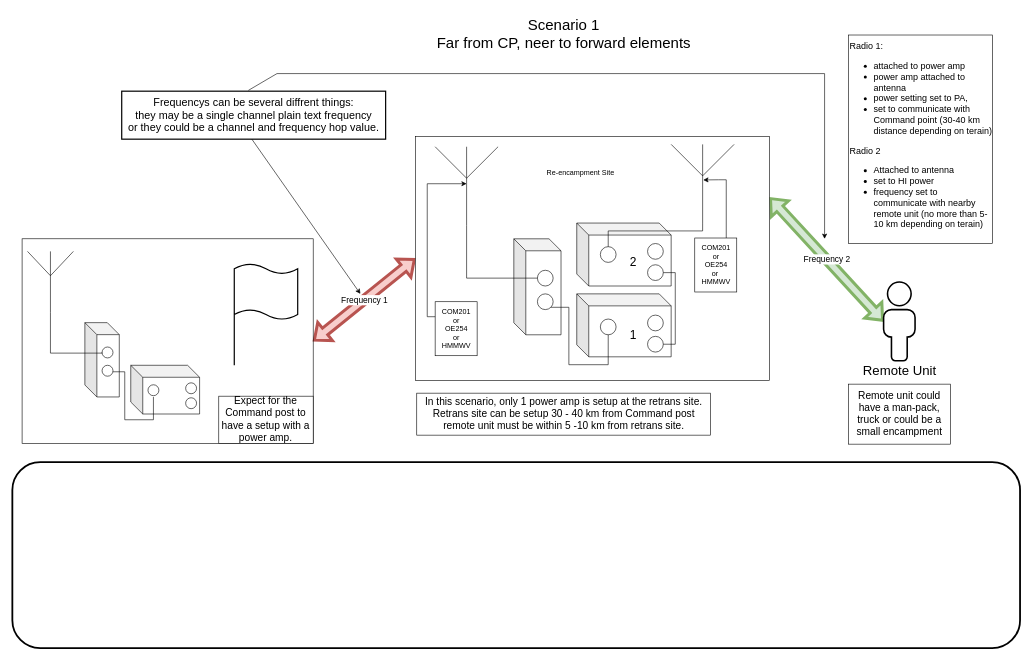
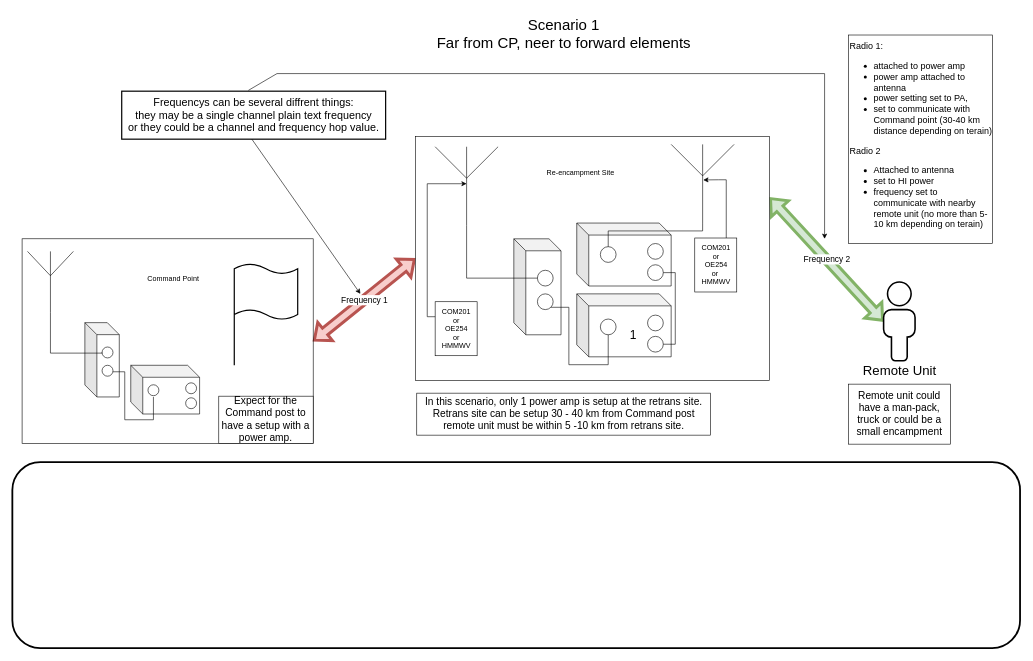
  <mxCell id="0" />
  <mxCell id="1" parent="0" />
  <mxCell id="2" value="&lt;font style=&quot;font-size: 25px;&quot;&gt;Scenario 1&lt;br style=&quot;&quot;&gt;Far from CP, neer to forward elements&lt;/font&gt;" style="text;html=1;align=center;verticalAlign=middle;resizable=0;points=[];autosize=1;strokeColor=none;fillColor=none;" parent="1" vertex="1"><mxGeometry x="714.21" y="20" width="450" height="70" as="geometry" /></mxCell>
  <mxCell id="3" value="&lt;font style=&quot;font-size: 18px;&quot;&gt;Frequencys can be several diffrent things:&lt;br&gt;they may be a single channel plain text frequency&lt;br&gt;or they could be a channel and frequency hop value.&lt;/font&gt;" style="text;html=1;align=center;verticalAlign=middle;resizable=0;points=[];autosize=1;strokeColor=default;fillColor=none;strokeWidth=2;container=0;" parent="1" vertex="1"><mxGeometry x="202.333" y="151.516" width="440" height="80" as="geometry" /></mxCell>
  <mxCell id="4" value="In this scenario, only 1 power amp is setup at the retrans site.&lt;br style=&quot;font-size: 17px;&quot;&gt;Retrans site can be setup 30 - 40 km from Command post&lt;br style=&quot;font-size: 17px;&quot;&gt;remote unit must be within 5 -10 km from retrans site." style="text;html=1;align=center;verticalAlign=middle;resizable=0;points=[];autosize=1;strokeColor=default;fillColor=none;container=0;fontSize=17;" parent="1" vertex="1"><mxGeometry x="694.207" y="654.949" width="490" height="70" as="geometry" /></mxCell>
  <mxCell id="5" value="" style="endArrow=classic;html=1;rounded=0;exitX=0.48;exitY=-0.017;exitDx=0;exitDy=0;exitPerimeter=0;strokeWidth=1;" parent="1" source="3" edge="1"><mxGeometry width="50" height="50" relative="1" as="geometry"><mxPoint x="351.033" y="122.166" as="sourcePoint" /><mxPoint x="1374.131" y="397.616" as="targetPoint" /><Array as="points"><mxPoint x="461.212" y="122.166" /><mxPoint x="1374.131" y="122.166" /></Array></mxGeometry></mxCell>
  <mxCell id="6" value="" style="endArrow=classic;html=1;rounded=0;exitX=0.493;exitY=1;exitDx=0;exitDy=0;exitPerimeter=0;strokeWidth=1;" parent="1" source="3" edge="1"><mxGeometry width="50" height="50" relative="1" as="geometry"><mxPoint x="469.082" y="384.499" as="sourcePoint" /><mxPoint x="600.249" y="489.433" as="targetPoint" /></mxGeometry></mxCell>
  <mxCell id="7" value="Radio 1: &lt;br style=&quot;font-size: 15px;&quot;&gt;&lt;ul style=&quot;font-size: 15px;&quot;&gt;&lt;li style=&quot;font-size: 15px;&quot;&gt;attached to power amp&lt;/li&gt;&lt;li style=&quot;font-size: 15px;&quot;&gt;power amp attached to antenna&lt;/li&gt;&lt;li style=&quot;font-size: 15px;&quot;&gt;power setting set to PA,&lt;/li&gt;&lt;li style=&quot;font-size: 15px;&quot;&gt;set to communicate with Command point (30-40 km distance depending on terain)&lt;/li&gt;&lt;/ul&gt;Radio 2&lt;br style=&quot;font-size: 15px;&quot;&gt;&lt;ul style=&quot;font-size: 15px;&quot;&gt;&lt;li style=&quot;font-size: 15px;&quot;&gt;Attached to antenna&lt;/li&gt;&lt;li style=&quot;font-size: 15px;&quot;&gt;set to HI power&lt;/li&gt;&lt;li style=&quot;font-size: 15px;&quot;&gt;frequency set to communicate with nearby remote unit (no more than 5-10 km depending on terain)&lt;/li&gt;&lt;/ul&gt;" style="whiteSpace=wrap;html=1;align=left;container=0;fontSize=15;" parent="1" vertex="1"><mxGeometry x="1413.76" y="57.87" width="240.29" height="347.62" as="geometry" /></mxCell>
  <mxCell id="8" value="" style="endArrow=classic;html=1;rounded=0;entryX=1;entryY=0.5;entryDx=0;entryDy=0;startArrow=classic;startFill=1;exitX=0;exitY=0.5;exitDx=0;exitDy=0;strokeWidth=5;shape=flexArrow;fillColor=#f8cecc;strokeColor=#b85450;" parent="1" source="13" target="38" edge="1"><mxGeometry relative="1" as="geometry"><mxPoint x="698.624" y="311.413" as="sourcePoint" /><mxPoint x="534.941" y="589.88" as="targetPoint" /><Array as="points" /></mxGeometry></mxCell>
  <mxCell id="9" value="&lt;font style=&quot;font-size: 14px;&quot;&gt;Frequency 1&lt;/font&gt;" style="edgeLabel;resizable=0;html=1;align=center;verticalAlign=middle;container=0;" parent="8" connectable="0" vertex="1"><mxGeometry relative="1" as="geometry" /></mxCell>
  <mxCell id="10" value="" style="endArrow=classic;html=1;rounded=0;startArrow=classic;startFill=1;exitX=1;exitY=0.25;exitDx=0;exitDy=0;entryX=0;entryY=0.5;entryDx=0;entryDy=0;entryPerimeter=0;strokeWidth=5;shape=flexArrow;fillColor=#d5e8d4;strokeColor=#82b366;" parent="1" source="13" target="53" edge="1"><mxGeometry relative="1" as="geometry"><mxPoint x="1544.647" y="266.45" as="sourcePoint" /><mxPoint x="1557.764" y="634.782" as="targetPoint" /><Array as="points" /></mxGeometry></mxCell>
  <mxCell id="11" value="&lt;font style=&quot;font-size: 14px;&quot;&gt;Frequency 2&lt;/font&gt;" style="edgeLabel;resizable=0;html=1;align=center;verticalAlign=middle;container=0;" parent="10" connectable="0" vertex="1"><mxGeometry relative="1" as="geometry" /></mxCell>
  <mxCell id="12" value="&lt;font style=&quot;font-size: 17px;&quot;&gt;Remote unit could have a man-pack, truck or could be a small encampment&lt;/font&gt;" style="whiteSpace=wrap;html=1;container=0;" parent="1" vertex="1"><mxGeometry x="1413.76" y="639.92" width="169.96" height="100.05" as="geometry" /></mxCell>
  <mxCell id="13" value="" style="rounded=0;whiteSpace=wrap;html=1;container=0;" parent="1" vertex="1"><mxGeometry x="692.065" y="227.1" width="590.249" height="406.616" as="geometry" /></mxCell>
  <mxCell id="14" value="Re-encampment Site" style="text;html=1;align=center;verticalAlign=middle;resizable=0;points=[];autosize=1;strokeColor=none;fillColor=none;container=0;" parent="1" vertex="1"><mxGeometry x="901.932" y="273.008" width="130" height="30" as="geometry" /></mxCell>
  <mxCell id="15" value="" style="shape=cube;whiteSpace=wrap;html=1;boundedLbl=1;backgroundOutline=1;darkOpacity=0.05;darkOpacity2=0.1;container=0;" parent="1" vertex="1"><mxGeometry x="960.956" y="371.383" width="157.4" height="104.933" as="geometry" /></mxCell>
  <mxCell id="16" value="" style="shape=cube;whiteSpace=wrap;html=1;boundedLbl=1;backgroundOutline=1;darkOpacity=0.05;darkOpacity2=0.1;container=0;" parent="1" vertex="1"><mxGeometry x="960.956" y="489.433" width="157.4" height="104.933" as="geometry" /></mxCell>
  <mxCell id="17" value="" style="shape=cube;whiteSpace=wrap;html=1;boundedLbl=1;backgroundOutline=1;darkOpacity=0.05;darkOpacity2=0.1;container=0;" parent="1" vertex="1"><mxGeometry x="856.023" y="397.616" width="78.7" height="160.023" as="geometry" /></mxCell>
  <mxCell id="18" value="" style="ellipse;whiteSpace=wrap;html=1;aspect=fixed;container=0;" parent="1" vertex="1"><mxGeometry x="1000.306" y="531.406" width="26.233" height="26.233" as="geometry" /></mxCell>
  <mxCell id="19" value="" style="ellipse;whiteSpace=wrap;html=1;aspect=fixed;container=0;" parent="1" vertex="1"><mxGeometry x="1000.306" y="410.733" width="26.233" height="26.233" as="geometry" /></mxCell>
  <mxCell id="20" value="" style="ellipse;whiteSpace=wrap;html=1;aspect=fixed;container=0;" parent="1" vertex="1"><mxGeometry x="895.373" y="450.083" width="26.233" height="26.233" as="geometry" /></mxCell>
  <mxCell id="21" style="edgeStyle=orthogonalEdgeStyle;rounded=0;orthogonalLoop=1;jettySize=auto;html=1;exitX=1;exitY=1;exitDx=0;exitDy=0;entryX=0.5;entryY=1;entryDx=0;entryDy=0;endArrow=none;endFill=0;" parent="1" source="22" target="18" edge="1"><mxGeometry relative="1" as="geometry"><Array as="points"><mxPoint x="947.84" y="511.731" /><mxPoint x="947.84" y="607.482" /><mxPoint x="1013.423" y="607.482" /></Array></mxGeometry></mxCell>
  <mxCell id="22" value="" style="ellipse;whiteSpace=wrap;html=1;aspect=fixed;container=0;" parent="1" vertex="1"><mxGeometry x="895.373" y="489.433" width="26.233" height="26.233" as="geometry" /></mxCell>
  <mxCell id="23" value="" style="verticalLabelPosition=bottom;shadow=0;dashed=0;align=center;html=1;verticalAlign=top;shape=mxgraph.electrical.radio.aerial_-_antenna_1;container=0;" parent="1" vertex="1"><mxGeometry x="724.857" y="244.151" width="104.933" height="131.166" as="geometry" /></mxCell>
  <mxCell id="24" style="edgeStyle=orthogonalEdgeStyle;rounded=0;orthogonalLoop=1;jettySize=auto;html=1;exitX=0;exitY=0.5;exitDx=0;exitDy=0;endArrow=none;endFill=0;entryX=0.5;entryY=1;entryDx=0;entryDy=0;entryPerimeter=0;" parent="1" source="20" target="23" edge="1"><mxGeometry relative="1" as="geometry"><mxPoint x="777.323" y="318.916" as="targetPoint" /><Array as="points"><mxPoint x="777.323" y="463.199" /></Array></mxGeometry></mxCell>
  <mxCell id="25" value="" style="verticalLabelPosition=bottom;shadow=0;dashed=0;align=center;html=1;verticalAlign=top;shape=mxgraph.electrical.radio.aerial_-_antenna_1;container=0;" parent="1" vertex="1"><mxGeometry x="1118.356" y="240.216" width="104.933" height="131.166" as="geometry" /></mxCell>
  <mxCell id="26" style="edgeStyle=orthogonalEdgeStyle;rounded=0;orthogonalLoop=1;jettySize=auto;html=1;exitX=0.5;exitY=0;exitDx=0;exitDy=0;endArrow=none;endFill=0;entryX=0.5;entryY=1;entryDx=0;entryDy=0;entryPerimeter=0;" parent="1" source="19" target="25" edge="1"><mxGeometry relative="1" as="geometry"><mxPoint x="1170.823" y="318.916" as="targetPoint" /><Array as="points"><mxPoint x="1013.423" y="384.499" /><mxPoint x="1170.823" y="384.499" /></Array></mxGeometry></mxCell>
  <mxCell id="27" value="" style="ellipse;whiteSpace=wrap;html=1;aspect=fixed;container=0;" parent="1" vertex="1"><mxGeometry x="1079.006" y="524.848" width="26.233" height="26.233" as="geometry" /></mxCell>
  <mxCell id="28" value="" style="ellipse;whiteSpace=wrap;html=1;aspect=fixed;container=0;" parent="1" vertex="1"><mxGeometry x="1079.006" y="560.263" width="26.233" height="26.233" as="geometry" /></mxCell>
  <mxCell id="29" value="" style="ellipse;whiteSpace=wrap;html=1;aspect=fixed;container=0;" parent="1" vertex="1"><mxGeometry x="1079.006" y="405.486" width="26.233" height="26.233" as="geometry" /></mxCell>
  <mxCell id="30" value="" style="ellipse;whiteSpace=wrap;html=1;aspect=fixed;container=0;" parent="1" vertex="1"><mxGeometry x="1079.006" y="440.901" width="26.233" height="26.233" as="geometry" /></mxCell>
  <mxCell id="31" style="edgeStyle=orthogonalEdgeStyle;rounded=0;orthogonalLoop=1;jettySize=auto;html=1;exitX=1;exitY=0.5;exitDx=0;exitDy=0;entryX=1;entryY=0.5;entryDx=0;entryDy=0;endArrow=none;endFill=0;" parent="1" source="30" target="28" edge="1"><mxGeometry relative="1" as="geometry" /></mxCell>
  <mxCell id="32" value="&lt;font style=&quot;font-size: 20px;&quot;&gt;1&lt;/font&gt;" style="text;html=1;align=center;verticalAlign=middle;resizable=0;points=[];autosize=1;strokeColor=none;fillColor=none;container=0;" parent="1" vertex="1"><mxGeometry x="1039.656" y="541.899" width="30" height="30" as="geometry" /></mxCell>
- <mxCell id="33" value="&lt;font style=&quot;font-size: 20px;&quot;&gt;2&lt;/font&gt;" style="text;html=1;align=center;verticalAlign=middle;resizable=0;points=[];autosize=1;strokeColor=none;fillColor=none;container=0;" parent="1" vertex="1"><mxGeometry x="1039.656" y="414.668" width="30" height="40" as="geometry" /></mxCell>
  <mxCell id="34" style="edgeStyle=orthogonalEdgeStyle;rounded=0;orthogonalLoop=1;jettySize=auto;html=1;" parent="1" source="35" edge="1"><mxGeometry relative="1" as="geometry"><mxPoint x="777.323" y="305.8" as="targetPoint" /><Array as="points"><mxPoint x="711.74" y="527.471" /><mxPoint x="711.74" y="305.8" /></Array></mxGeometry></mxCell>
  <mxCell id="35" value="COM201&lt;br&gt;or&lt;br&gt;OE254&lt;br&gt;or&lt;br&gt;HMMWV" style="text;html=1;align=center;verticalAlign=middle;resizable=0;points=[];autosize=1;strokeColor=default;fillColor=none;container=0;" parent="1" vertex="1"><mxGeometry x="724.857" y="502.549" width="70" height="90" as="geometry" /></mxCell>
  <mxCell id="36" style="edgeStyle=orthogonalEdgeStyle;rounded=0;orthogonalLoop=1;jettySize=auto;html=1;entryX=0.51;entryY=0.452;entryDx=0;entryDy=0;entryPerimeter=0;" parent="1" source="37" target="25" edge="1"><mxGeometry relative="1" as="geometry"><Array as="points"><mxPoint x="1210.173" y="299.241" /><mxPoint x="1197.056" y="299.241" /></Array></mxGeometry></mxCell>
  <mxCell id="37" value="COM201&lt;br&gt;or&lt;br&gt;OE254&lt;br&gt;or&amp;nbsp;&lt;br&gt;HMMWV" style="text;html=1;align=center;verticalAlign=middle;resizable=0;points=[];autosize=1;strokeColor=default;fillColor=none;container=0;" parent="1" vertex="1"><mxGeometry x="1157.706" y="396.304" width="70" height="90" as="geometry" /></mxCell>
  <mxCell id="38" value="" style="whiteSpace=wrap;html=1;fillColor=none;container=0;" parent="1" vertex="1"><mxGeometry x="36.233" y="397.616" width="485.316" height="341.033" as="geometry" /></mxCell>
  <mxCell id="39" value="" style="html=1;verticalLabelPosition=bottom;align=center;labelBackgroundColor=#ffffff;verticalAlign=top;strokeWidth=2;shadow=0;dashed=0;shape=mxgraph.ios7.icons.flag;container=0;" parent="1" vertex="1"><mxGeometry x="389.976" y="437.974" width="105.753" height="170.516" as="geometry" /></mxCell>
+ <mxCell id="40" value="Command Point" style="text;html=1;align=center;verticalAlign=middle;resizable=0;points=[];autosize=1;strokeColor=none;fillColor=none;container=0;" parent="1" vertex="1"><mxGeometry x="233.256" y="449.702" width="110" height="30" as="geometry" /></mxCell>
  <mxCell id="41" value="" style="shape=cube;whiteSpace=wrap;html=1;boundedLbl=1;backgroundOutline=1;darkOpacity=0.05;darkOpacity2=0.1;container=0;" parent="1" vertex="1"><mxGeometry x="140.892" y="537.408" width="57.385" height="123.889" as="geometry" /></mxCell>
  <mxCell id="42" value="" style="ellipse;whiteSpace=wrap;html=1;aspect=fixed;container=0;" parent="1" vertex="1"><mxGeometry x="169.585" y="578.028" width="18.194" height="18.194" as="geometry" /></mxCell>
  <mxCell id="43" value="" style="ellipse;whiteSpace=wrap;html=1;aspect=fixed;container=0;" parent="1" vertex="1"><mxGeometry x="169.585" y="608.492" width="18.194" height="18.194" as="geometry" /></mxCell>
  <mxCell id="44" value="" style="verticalLabelPosition=bottom;shadow=0;dashed=0;align=center;html=1;verticalAlign=top;shape=mxgraph.electrical.radio.aerial_-_antenna_1;container=0;" parent="1" vertex="1"><mxGeometry x="45.25" y="418.597" width="76.514" height="101.548" as="geometry" /></mxCell>
  <mxCell id="45" style="edgeStyle=orthogonalEdgeStyle;rounded=0;orthogonalLoop=1;jettySize=auto;html=1;exitX=0;exitY=0.5;exitDx=0;exitDy=0;endArrow=none;endFill=0;entryX=0.5;entryY=1;entryDx=0;entryDy=0;entryPerimeter=0;" parent="1" source="42" target="44" edge="1"><mxGeometry relative="1" as="geometry"><mxPoint x="83.507" y="476.479" as="targetPoint" /><Array as="points"><mxPoint x="83.507" y="588.182" /></Array></mxGeometry></mxCell>
  <mxCell id="46" value="" style="shape=cube;whiteSpace=wrap;html=1;boundedLbl=1;backgroundOutline=1;darkOpacity=0.05;darkOpacity2=0.1;container=0;" parent="1" vertex="1"><mxGeometry x="217.406" y="608.492" width="114.771" height="81.239" as="geometry" /></mxCell>
  <mxCell id="47" value="" style="ellipse;whiteSpace=wrap;html=1;aspect=fixed;container=0;" parent="1" vertex="1"><mxGeometry x="246.099" y="640.987" width="18.194" height="18.194" as="geometry" /></mxCell>
  <mxCell id="48" style="edgeStyle=orthogonalEdgeStyle;rounded=0;orthogonalLoop=1;jettySize=auto;html=1;entryX=0.5;entryY=1;entryDx=0;entryDy=0;endArrow=none;endFill=0;" parent="1" source="43" edge="1"><mxGeometry relative="1" as="geometry"><Array as="points"><mxPoint x="207.405" y="619.287" /><mxPoint x="207.405" y="699.299" /><mxPoint x="255.582" y="699.299" /></Array><mxPoint x="189.89" y="619.703" as="sourcePoint" /><mxPoint x="255.196" y="661.297" as="targetPoint" /></mxGeometry></mxCell>
  <mxCell id="49" value="" style="ellipse;whiteSpace=wrap;html=1;aspect=fixed;container=0;" parent="1" vertex="1"><mxGeometry x="308.928" y="637.729" width="18.194" height="18.194" as="geometry" /></mxCell>
  <mxCell id="50" value="" style="ellipse;whiteSpace=wrap;html=1;aspect=fixed;container=0;" parent="1" vertex="1"><mxGeometry x="308.928" y="662.651" width="18.194" height="18.194" as="geometry" /></mxCell>
  <mxCell id="51" value="&lt;font style=&quot;font-size: 17px;&quot;&gt;Expect for the Command post to have a setup with a power amp.&lt;/font&gt;" style="whiteSpace=wrap;html=1;container=0;" parent="1" vertex="1"><mxGeometry x="364.149" y="659.988" width="157.4" height="78.7" as="geometry" /></mxCell>
  <mxCell id="52" value="Remote Unit" style="text;html=1;align=center;verticalAlign=middle;resizable=0;points=[];autosize=1;strokeColor=none;fillColor=none;container=0;fontSize=22;" parent="1" vertex="1"><mxGeometry x="1423.734" y="598.712" width="150" height="40" as="geometry" /></mxCell>
  <mxCell id="53" value="" style="verticalAlign=top;verticalLabelPosition=bottom;labelPosition=center;align=center;html=1;outlineConnect=0;gradientDirection=north;strokeWidth=2;shape=mxgraph.networks.user_male;container=0;" parent="1" vertex="1"><mxGeometry x="1472.505" y="469.758" width="52.467" height="131.166" as="geometry" /></mxCell>
  <mxCell id="54" value="" style="rounded=1;whiteSpace=wrap;html=1;strokeWidth=3;" parent="1" vertex="1"><mxGeometry x="20" y="770" width="1680" height="310" as="geometry" /></mxCell>
